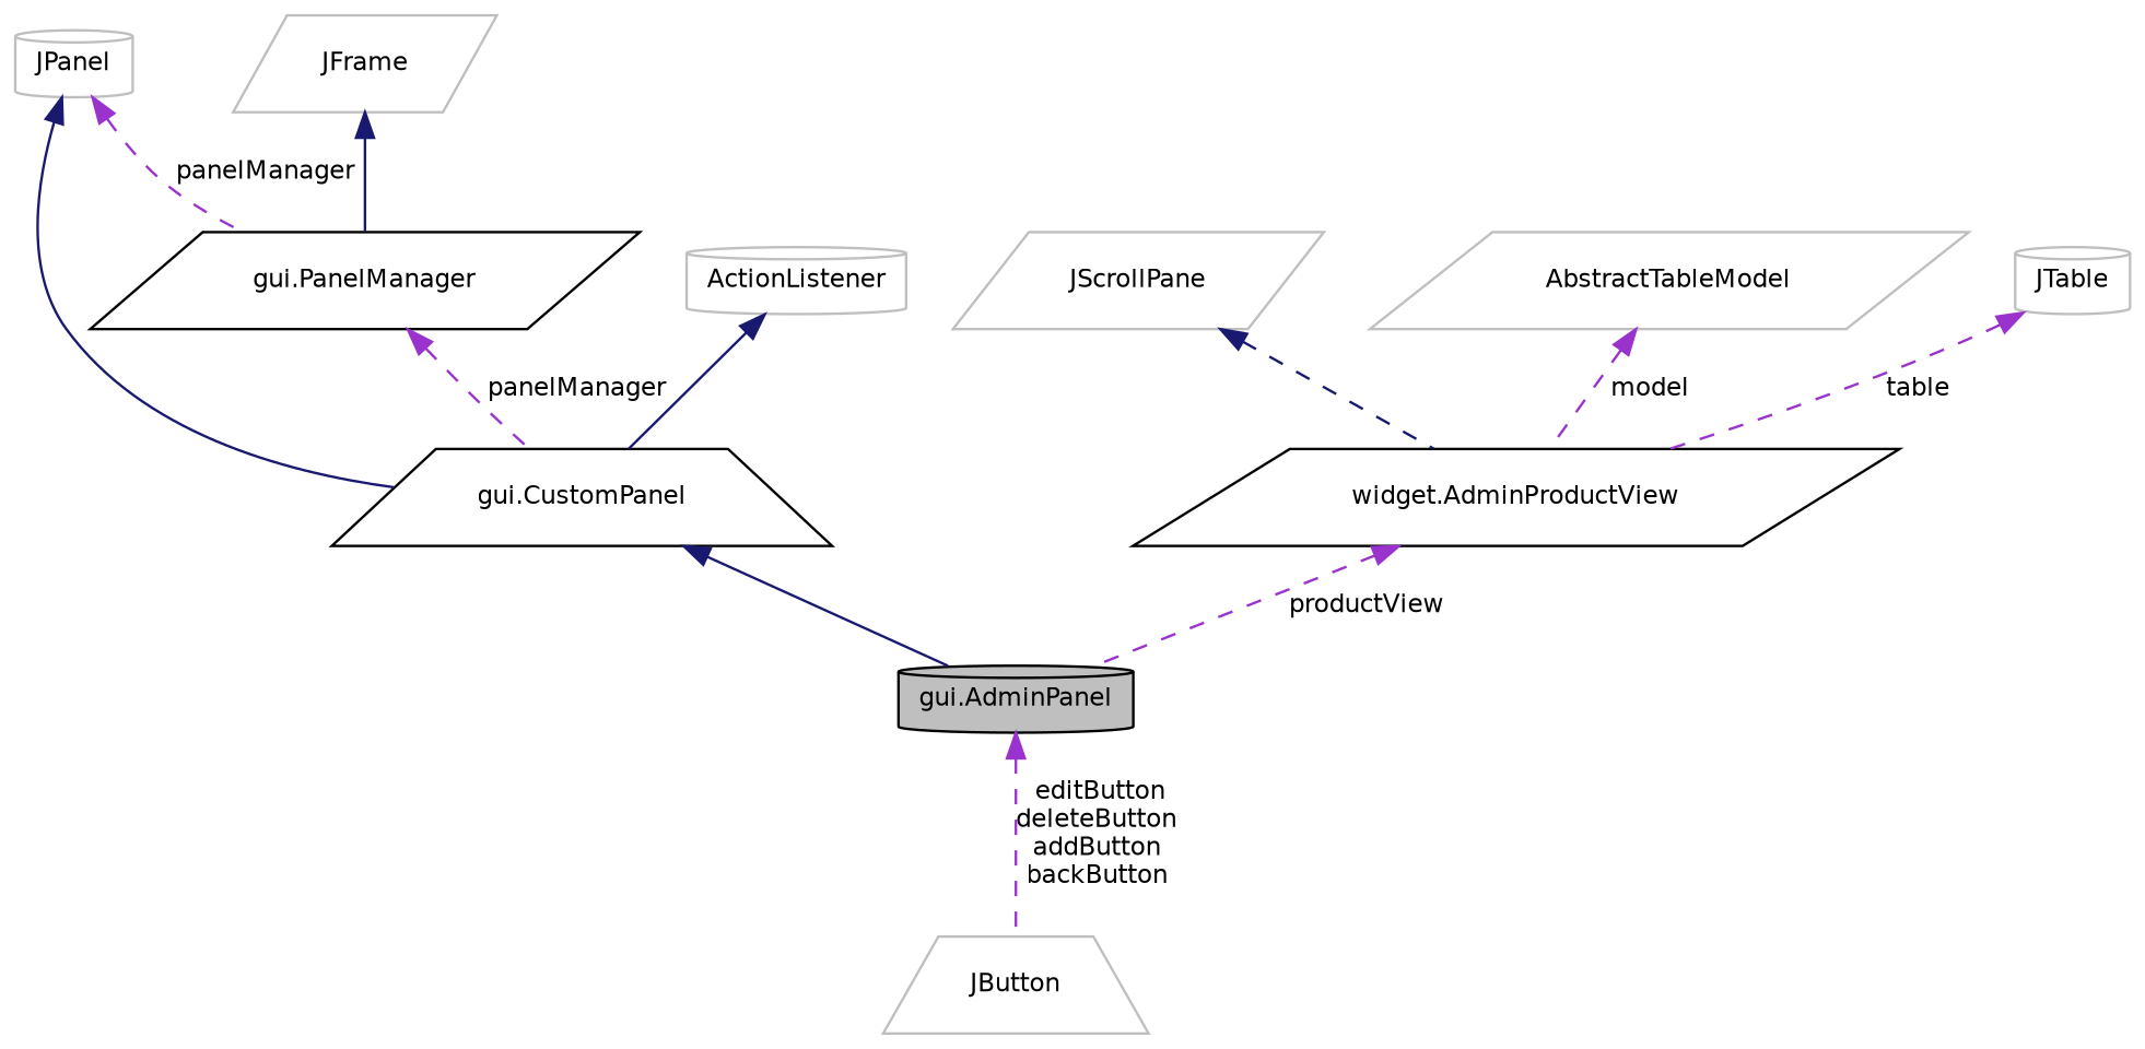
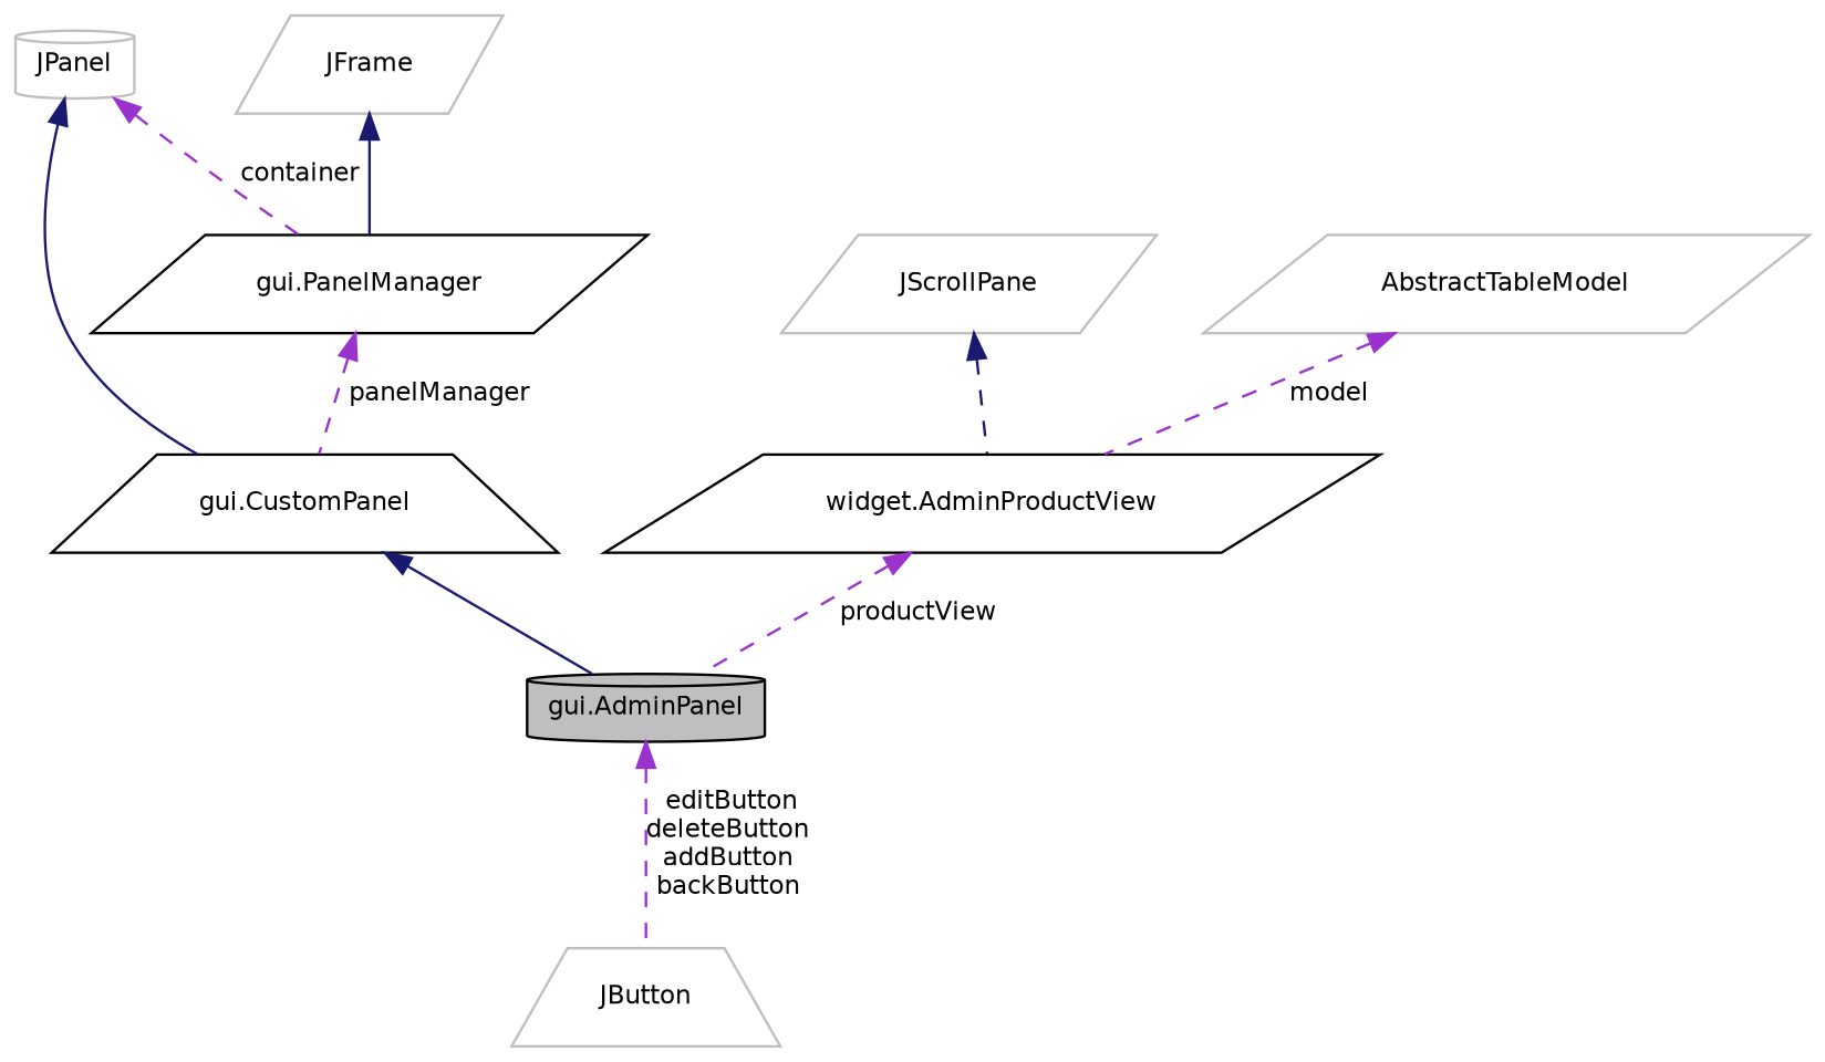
  digraph {
    node [color=grey75 fillcolor=white fontname=Helvetica fontsize=10 shape=parallelogram style=filled]
    edge [color=darkorchid3 dir=back fontname=Helvetica fontsize=10 labelfontname=Helvetica labelfontsize=10 style=dashed]
    n1 [color=black fillcolor=grey75 fontcolor=black height=0.2 label="gui.AdminPanel" shape=cylinder width=0.4]
    n2 [height=0.2 label=JButton shape=trapezium width=0.4]
    n3 [color=black height=0.2 label="gui.CustomPanel" shape=trapezium width=0.4]
    n4 [height=0.2 label=JPanel shape=cylinder width=0.4]
    n5 [color=black height=0.2 label="gui.PanelManager" width=0.4]
-   n6 [height=0.2 label=ActionListener shape=cylinder width=0.4]
    n7 [height=0.2 label=JFrame width=0.4]
    n8 [color=black height=0.2 label="widget.AdminProductView" width=0.4]
    n9 [height=0.2 label=JScrollPane width=0.4]
    n10 [height=0.2 label=AbstractTableModel width=0.4]
-   n11 [height=0.2 label=JTable shape=cylinder width=0.4]
    n1 -> n2 [label=" editButton\ndeleteButton\naddButton\nbackButton"]
    n3 -> n1 [color=midnightblue style=solid]
    n4 -> n3 [color=midnightblue style=solid]
-   n4 -> n5 [label=" panelManager"]
+   n4 -> n5 [label=" container"]
    n5 -> n3 [label=" panelManager"]
-   n6 -> n3 [color=midnightblue style=solid]
    n7 -> n5 [color=midnightblue style=solid]
    n8 -> n1 [label=" productView"]
    n9 -> n8 [color=midnightblue]
    n10 -> n8 [label=" model"]
-   n11 -> n8 [label=" table"]
  }
